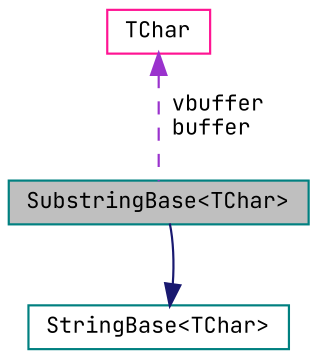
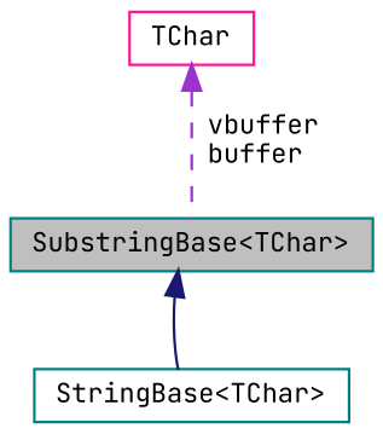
  digraph {
    fontname="JetBrains Mono"
    node [color=teal fillcolor=white fontname="JetBrains Mono" fontsize=10 shape=record style=filled]
    edge [dir=back fontname="JetBrains Mono" fontsize=10 labelfontname=Helvetica labelfontsize=10]
    n1 [fillcolor=grey75 fontcolor=black height=0.2 label="SubstringBase\<TChar\>" width=0.4]
    n2 [height=0.2 label="StringBase\<TChar\>" width=0.4]
    n3 [color=deeppink height=0.2 label=TChar width=0.4]
-   n2 -> n1 [color=midnightblue style=solid]
+   n1 -> n2 [color=midnightblue style=solid]
    n3 -> n1 [color=darkorchid3 label=" vbuffer\nbuffer" style=dashed]
  }
